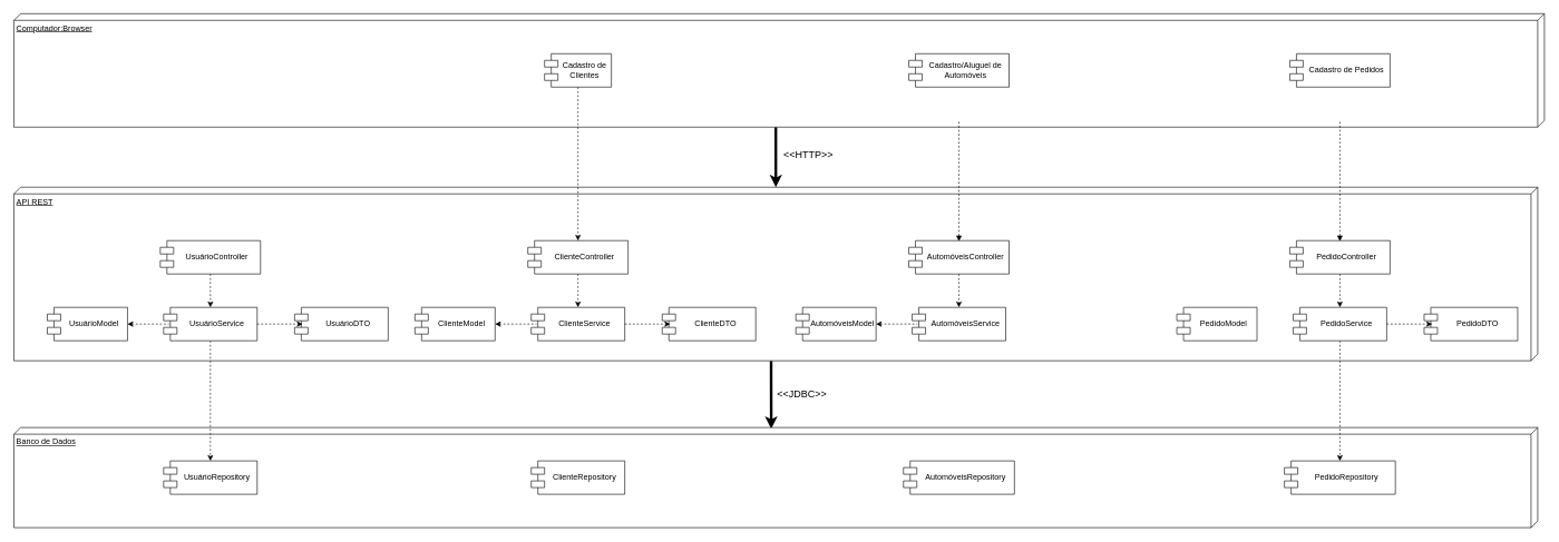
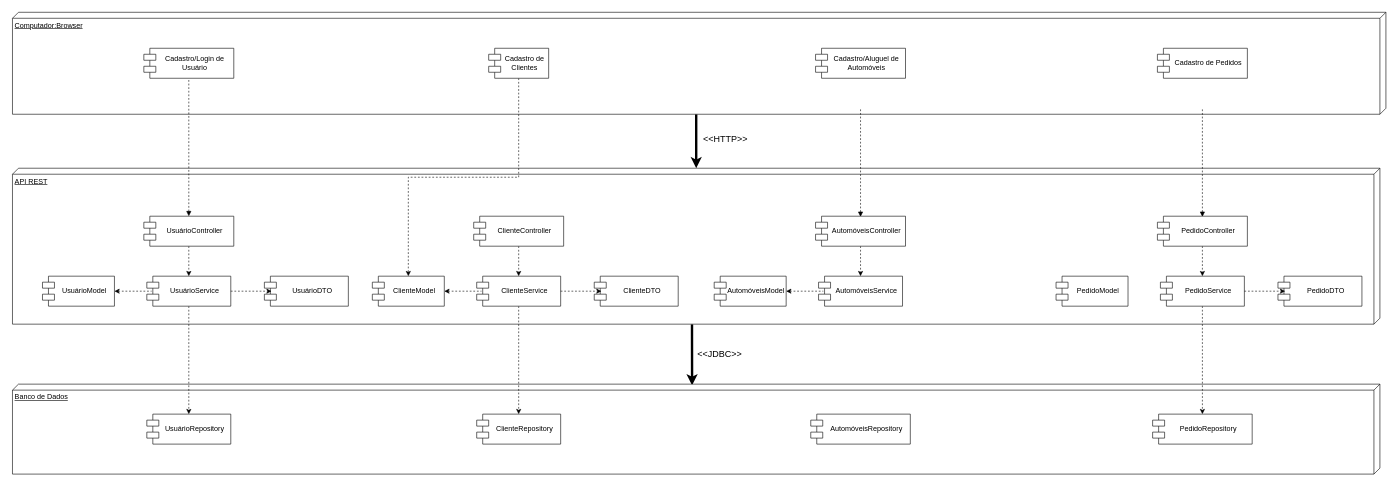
  <mxCell id="0" />
  <mxCell id="1" parent="0" />
  <mxCell id="2" style="edgeStyle=orthogonalEdgeStyle;rounded=0;orthogonalLoop=1;jettySize=auto;html=1;strokeWidth=4;" parent="1" source="4" target="7" edge="1"><mxGeometry relative="1" as="geometry"><mxPoint x="1110" y="220" as="sourcePoint" /><Array as="points"><mxPoint x="1160" y="210" /><mxPoint x="1160" y="210" /></Array></mxGeometry></mxCell>
  <mxCell id="3" value="&amp;lt;&amp;lt;HTTP&amp;gt;&amp;gt;" style="edgeLabel;html=1;align=left;verticalAlign=middle;resizable=0;points=[];fontSize=15;labelPosition=right;verticalLabelPosition=middle;" parent="2" vertex="1" connectable="0"><mxGeometry x="-0.133" relative="1" as="geometry"><mxPoint x="10" as="offset" /></mxGeometry></mxCell>
  <mxCell id="4" value="Computador:Browser" style="verticalAlign=top;align=left;spacingTop=8;spacingLeft=2;spacingRight=12;shape=cube;size=10;direction=south;fontStyle=4;html=1;whiteSpace=wrap;" parent="1" vertex="1"><mxGeometry x="20" y="20" width="2290" height="170" as="geometry" /></mxCell>
  <mxCell id="5" style="edgeStyle=orthogonalEdgeStyle;rounded=0;orthogonalLoop=1;jettySize=auto;html=1;strokeWidth=4;entryX=0.013;entryY=0.503;entryDx=0;entryDy=0;entryPerimeter=0;" parent="1" source="7" target="8" edge="1"><mxGeometry relative="1" as="geometry"><mxPoint x="885" y="630" as="targetPoint" /><Array as="points"><mxPoint x="1153" y="560" /><mxPoint x="1153" y="560" /></Array></mxGeometry></mxCell>
  <mxCell id="6" value="&amp;lt;&amp;lt;JDBC&amp;gt;&amp;gt;" style="edgeLabel;html=1;align=center;verticalAlign=middle;resizable=0;points=[];fontSize=15;" parent="5" vertex="1" connectable="0"><mxGeometry x="-0.178" y="3" relative="1" as="geometry"><mxPoint x="42" y="7" as="offset" /></mxGeometry></mxCell>
  <mxCell id="7" value="API REST" style="verticalAlign=top;align=left;spacingTop=8;spacingLeft=2;spacingRight=12;shape=cube;size=10;direction=south;fontStyle=4;html=1;whiteSpace=wrap;" parent="1" vertex="1"><mxGeometry x="20" y="280" width="2280" height="260" as="geometry" /></mxCell>
  <mxCell id="8" value="Banco de Dados" style="verticalAlign=top;align=left;spacingTop=8;spacingLeft=2;spacingRight=12;shape=cube;size=10;direction=south;fontStyle=4;html=1;whiteSpace=wrap;" parent="1" vertex="1"><mxGeometry x="20" y="640" width="2280" height="150" as="geometry" /></mxCell>
  <mxCell id="9" style="edgeStyle=orthogonalEdgeStyle;rounded=0;orthogonalLoop=1;jettySize=auto;html=1;exitX=0.5;exitY=1;exitDx=0;exitDy=0;entryX=0.5;entryY=0;entryDx=0;entryDy=0;dashed=1;" parent="1" source="10" target="12" edge="1"><mxGeometry relative="1" as="geometry" /></mxCell>
  <mxCell id="10" value="ClienteController" style="shape=module;align=center;spacingLeft=20;align=center;verticalAlign=middle;whiteSpace=wrap;html=1;labelPosition=center;verticalLabelPosition=middle;" parent="1" vertex="1"><mxGeometry x="789" y="360" width="150" height="50" as="geometry" /></mxCell>
+ <mxCell id="11" style="edgeStyle=orthogonalEdgeStyle;rounded=0;orthogonalLoop=1;jettySize=auto;html=1;exitX=0.5;exitY=1;exitDx=0;exitDy=0;dashed=1;entryX=0.5;entryY=0;entryDx=0;entryDy=0;" parent="1" source="12" target="15" edge="1"><mxGeometry relative="1" as="geometry"><Array as="points" /></mxGeometry></mxCell>
  <mxCell id="12" value="ClienteService" style="shape=module;align=center;spacingLeft=20;align=center;verticalAlign=middle;whiteSpace=wrap;html=1;labelPosition=center;verticalLabelPosition=middle;" parent="1" vertex="1"><mxGeometry x="794" y="460" width="140" height="50" as="geometry" /></mxCell>
  <mxCell id="13" value="ClienteModel" style="shape=module;align=center;spacingLeft=20;align=center;verticalAlign=middle;whiteSpace=wrap;html=1;labelPosition=center;verticalLabelPosition=middle;" parent="1" vertex="1"><mxGeometry x="620" y="460" width="120" height="50" as="geometry" /></mxCell>
  <mxCell id="14" value="ClienteDTO" style="shape=module;align=center;spacingLeft=20;align=center;verticalAlign=middle;whiteSpace=wrap;html=1;labelPosition=center;verticalLabelPosition=middle;" parent="1" vertex="1"><mxGeometry x="990" y="460" width="140" height="50" as="geometry" /></mxCell>
  <mxCell id="15" value="ClienteRepository" style="shape=module;align=center;spacingLeft=20;align=center;verticalAlign=middle;whiteSpace=wrap;html=1;labelPosition=center;verticalLabelPosition=middle;" parent="1" vertex="1"><mxGeometry x="794" y="690" width="140" height="50" as="geometry" /></mxCell>
  <mxCell id="16" style="edgeStyle=orthogonalEdgeStyle;rounded=0;orthogonalLoop=1;jettySize=auto;html=1;exitX=1;exitY=0.5;exitDx=0;exitDy=0;entryX=0.086;entryY=0.5;entryDx=0;entryDy=0;entryPerimeter=0;dashed=1;" parent="1" source="12" target="14" edge="1"><mxGeometry relative="1" as="geometry" /></mxCell>
  <mxCell id="17" style="edgeStyle=orthogonalEdgeStyle;rounded=0;orthogonalLoop=1;jettySize=auto;html=1;exitX=1;exitY=0.5;exitDx=0;exitDy=0;entryX=0.057;entryY=0.5;entryDx=0;entryDy=0;entryPerimeter=0;endArrow=none;startFill=1;startArrow=classic;dashed=1;" parent="1" source="13" target="12" edge="1"><mxGeometry relative="1" as="geometry" /></mxCell>
- <mxCell id="18" style="edgeStyle=orthogonalEdgeStyle;rounded=0;orthogonalLoop=1;jettySize=auto;html=1;exitX=0.5;exitY=1;exitDx=0;exitDy=0;entryX=0.5;entryY=0;entryDx=0;entryDy=0;dashed=1;" parent="1" source="19" target="10" edge="1"><mxGeometry relative="1" as="geometry" /></mxCell>
+ <mxCell id="18" style="edgeStyle=orthogonalEdgeStyle;rounded=0;orthogonalLoop=1;jettySize=auto;html=1;exitX=0.5;exitY=1;exitDx=0;exitDy=0;dashed=1;" parent="1" source="19" target="13" edge="1"><mxGeometry relative="1" as="geometry" /></mxCell>
  <mxCell id="19" value="Cadastro de Clientes" style="shape=module;align=center;spacingLeft=20;align=center;verticalAlign=middle;whiteSpace=wrap;html=1;labelPosition=center;verticalLabelPosition=middle;" parent="1" vertex="1"><mxGeometry x="814" y="80" width="100" height="50" as="geometry" /></mxCell>
  <mxCell id="20" style="edgeStyle=orthogonalEdgeStyle;rounded=0;orthogonalLoop=1;jettySize=auto;html=1;exitX=0.5;exitY=1;exitDx=0;exitDy=0;entryX=0.5;entryY=0;entryDx=0;entryDy=0;dashed=1;" parent="1" source="22" target="24" edge="1"><mxGeometry relative="1" as="geometry" /></mxCell>
+ <mxCell id="21" value="" style="edgeStyle=orthogonalEdgeStyle;rounded=0;orthogonalLoop=1;jettySize=auto;html=1;endArrow=none;startFill=1;startArrow=block;dashed=1;" parent="1" source="22" target="36" edge="1"><mxGeometry relative="1" as="geometry" /></mxCell>
  <mxCell id="22" value="UsuárioController" style="shape=module;align=center;spacingLeft=20;align=center;verticalAlign=middle;whiteSpace=wrap;html=1;labelPosition=center;verticalLabelPosition=middle;" parent="1" vertex="1"><mxGeometry x="239" y="360" width="150" height="50" as="geometry" /></mxCell>
  <mxCell id="23" value="" style="edgeStyle=orthogonalEdgeStyle;rounded=0;orthogonalLoop=1;jettySize=auto;html=1;dashed=1;" parent="1" source="24" target="35" edge="1"><mxGeometry relative="1" as="geometry" /></mxCell>
  <mxCell id="24" value="UsuárioService" style="shape=module;align=center;spacingLeft=20;align=center;verticalAlign=middle;whiteSpace=wrap;html=1;labelPosition=center;verticalLabelPosition=middle;" parent="1" vertex="1"><mxGeometry x="244" y="460" width="140" height="50" as="geometry" /></mxCell>
  <mxCell id="25" value="UsuárioModel" style="shape=module;align=center;spacingLeft=20;align=center;verticalAlign=middle;whiteSpace=wrap;html=1;labelPosition=center;verticalLabelPosition=middle;" parent="1" vertex="1"><mxGeometry x="70" y="460" width="120" height="50" as="geometry" /></mxCell>
  <mxCell id="26" value="UsuárioDTO" style="shape=module;align=center;spacingLeft=20;align=center;verticalAlign=middle;whiteSpace=wrap;html=1;labelPosition=center;verticalLabelPosition=middle;" parent="1" vertex="1"><mxGeometry x="440" y="460" width="140" height="50" as="geometry" /></mxCell>
  <mxCell id="27" style="edgeStyle=orthogonalEdgeStyle;rounded=0;orthogonalLoop=1;jettySize=auto;html=1;exitX=1;exitY=0.5;exitDx=0;exitDy=0;entryX=0.086;entryY=0.5;entryDx=0;entryDy=0;entryPerimeter=0;dashed=1;" parent="1" source="24" target="26" edge="1"><mxGeometry relative="1" as="geometry" /></mxCell>
  <mxCell id="28" style="edgeStyle=orthogonalEdgeStyle;rounded=0;orthogonalLoop=1;jettySize=auto;html=1;exitX=1;exitY=0.5;exitDx=0;exitDy=0;entryX=0.057;entryY=0.5;entryDx=0;entryDy=0;entryPerimeter=0;endArrow=none;startFill=1;startArrow=classic;dashed=1;" parent="1" source="25" target="24" edge="1"><mxGeometry relative="1" as="geometry" /></mxCell>
  <mxCell id="29" style="edgeStyle=orthogonalEdgeStyle;rounded=0;orthogonalLoop=1;jettySize=auto;html=1;exitX=0.5;exitY=1;exitDx=0;exitDy=0;entryX=0.5;entryY=0;entryDx=0;entryDy=0;dashed=1;" parent="1" source="31" target="32" edge="1"><mxGeometry relative="1" as="geometry" /></mxCell>
  <mxCell id="30" value="" style="edgeStyle=orthogonalEdgeStyle;rounded=0;orthogonalLoop=1;jettySize=auto;html=1;dashed=1;startArrow=block;startFill=1;endArrow=none;" parent="1" edge="1"><mxGeometry relative="1" as="geometry"><mxPoint x="1434" y="361" as="sourcePoint" /><mxPoint x="1434" y="181" as="targetPoint" /></mxGeometry></mxCell>
  <mxCell id="31" value="AutomóveisController" style="shape=module;align=center;spacingLeft=20;align=center;verticalAlign=middle;whiteSpace=wrap;html=1;labelPosition=center;verticalLabelPosition=middle;" parent="1" vertex="1"><mxGeometry x="1359" y="360" width="150" height="50" as="geometry" /></mxCell>
  <mxCell id="32" value="AutomóveisService" style="shape=module;align=center;spacingLeft=20;align=center;verticalAlign=middle;whiteSpace=wrap;html=1;labelPosition=center;verticalLabelPosition=middle;" parent="1" vertex="1"><mxGeometry x="1364" y="460" width="140" height="50" as="geometry" /></mxCell>
  <mxCell id="33" value="AutomóveisModel" style="shape=module;align=center;spacingLeft=20;align=center;verticalAlign=middle;whiteSpace=wrap;html=1;labelPosition=center;verticalLabelPosition=middle;" parent="1" vertex="1"><mxGeometry x="1190" y="460" width="120" height="50" as="geometry" /></mxCell>
  <mxCell id="34" style="edgeStyle=orthogonalEdgeStyle;rounded=0;orthogonalLoop=1;jettySize=auto;html=1;exitX=1;exitY=0.5;exitDx=0;exitDy=0;entryX=0.057;entryY=0.5;entryDx=0;entryDy=0;entryPerimeter=0;endArrow=none;startFill=1;startArrow=classic;dashed=1;" parent="1" source="33" target="32" edge="1"><mxGeometry relative="1" as="geometry" /></mxCell>
  <mxCell id="35" value="&lt;div&gt;&lt;span style=&quot;background-color: transparent; color: light-dark(rgb(0, 0, 0), rgb(255, 255, 255));&quot;&gt;UsuárioRepository&lt;/span&gt;&lt;/div&gt;" style="shape=module;align=center;spacingLeft=20;align=center;verticalAlign=middle;whiteSpace=wrap;html=1;labelPosition=center;verticalLabelPosition=middle;" parent="1" vertex="1"><mxGeometry x="244" y="690" width="140" height="50" as="geometry" /></mxCell>
+ <mxCell id="36" value="Cadastro/Login de Usuário" style="shape=module;align=center;spacingLeft=20;align=center;verticalAlign=middle;whiteSpace=wrap;html=1;labelPosition=center;verticalLabelPosition=middle;" parent="1" vertex="1"><mxGeometry x="239" y="80" width="150" height="50" as="geometry" /></mxCell>
  <mxCell id="37" value="Cadastro/Aluguel de Automóveis" style="shape=module;align=center;spacingLeft=20;align=center;verticalAlign=middle;whiteSpace=wrap;html=1;labelPosition=center;verticalLabelPosition=middle;" parent="1" vertex="1"><mxGeometry x="1359" y="80" width="150" height="50" as="geometry" /></mxCell>
  <mxCell id="38" value="AutomóveisRepository" style="shape=module;align=center;spacingLeft=20;align=center;verticalAlign=middle;whiteSpace=wrap;html=1;labelPosition=center;verticalLabelPosition=middle;" parent="1" vertex="1"><mxGeometry x="1351" y="690" width="166" height="50" as="geometry" /></mxCell>
  <mxCell id="39" style="edgeStyle=orthogonalEdgeStyle;rounded=0;orthogonalLoop=1;jettySize=auto;html=1;exitX=0.5;exitY=1;exitDx=0;exitDy=0;entryX=0.5;entryY=0;entryDx=0;entryDy=0;dashed=1;" edge="1" parent="1" source="41" target="43"><mxGeometry relative="1" as="geometry" /></mxCell>
  <mxCell id="40" value="" style="edgeStyle=orthogonalEdgeStyle;rounded=0;orthogonalLoop=1;jettySize=auto;html=1;dashed=1;startArrow=block;startFill=1;endArrow=none;" edge="1" parent="1"><mxGeometry relative="1" as="geometry"><mxPoint x="2004" y="361" as="sourcePoint" /><mxPoint x="2004" y="181" as="targetPoint" /></mxGeometry></mxCell>
  <mxCell id="41" value="PedidoController" style="shape=module;align=center;spacingLeft=20;align=center;verticalAlign=middle;whiteSpace=wrap;html=1;labelPosition=center;verticalLabelPosition=middle;" vertex="1" parent="1"><mxGeometry x="1929" y="360" width="150" height="50" as="geometry" /></mxCell>
  <mxCell id="42" value="" style="edgeStyle=orthogonalEdgeStyle;rounded=0;orthogonalLoop=1;jettySize=auto;html=1;dashed=1;startArrow=none;startFill=0;endArrow=classic;endFill=1;" edge="1" parent="1" source="43" target="48"><mxGeometry relative="1" as="geometry" /></mxCell>
  <mxCell id="43" value="PedidoService" style="shape=module;align=center;spacingLeft=20;align=center;verticalAlign=middle;whiteSpace=wrap;html=1;labelPosition=center;verticalLabelPosition=middle;" vertex="1" parent="1"><mxGeometry x="1934" y="460" width="140" height="50" as="geometry" /></mxCell>
  <mxCell id="44" value="PedidoModel" style="shape=module;align=center;spacingLeft=20;align=center;verticalAlign=middle;whiteSpace=wrap;html=1;labelPosition=center;verticalLabelPosition=middle;" vertex="1" parent="1"><mxGeometry x="1760" y="460" width="120" height="50" as="geometry" /></mxCell>
  <mxCell id="45" value="PedidoDTO" style="shape=module;align=center;spacingLeft=20;align=center;verticalAlign=middle;whiteSpace=wrap;html=1;labelPosition=center;verticalLabelPosition=middle;" vertex="1" parent="1"><mxGeometry x="2130" y="460" width="140" height="50" as="geometry" /></mxCell>
  <mxCell id="46" style="edgeStyle=orthogonalEdgeStyle;rounded=0;orthogonalLoop=1;jettySize=auto;html=1;exitX=1;exitY=0.5;exitDx=0;exitDy=0;entryX=0.086;entryY=0.5;entryDx=0;entryDy=0;entryPerimeter=0;dashed=1;" edge="1" parent="1" source="43" target="45"><mxGeometry relative="1" as="geometry" /></mxCell>
  <mxCell id="47" value="Cadastro de Pedidos" style="shape=module;align=center;spacingLeft=20;align=center;verticalAlign=middle;whiteSpace=wrap;html=1;labelPosition=center;verticalLabelPosition=middle;" vertex="1" parent="1"><mxGeometry x="1929" y="80" width="150" height="50" as="geometry" /></mxCell>
  <mxCell id="48" value="PedidoRepository" style="shape=module;align=center;spacingLeft=20;align=center;verticalAlign=middle;whiteSpace=wrap;html=1;labelPosition=center;verticalLabelPosition=middle;" vertex="1" parent="1"><mxGeometry x="1921" y="690" width="166" height="50" as="geometry" /></mxCell>
